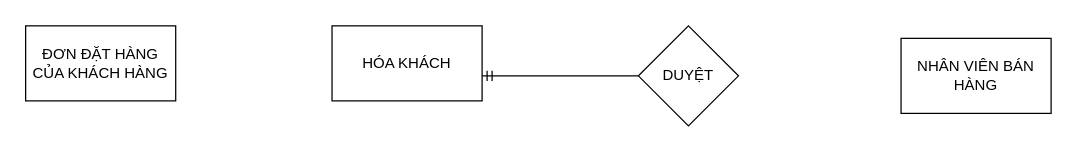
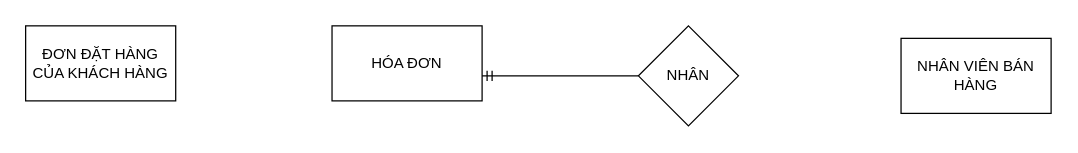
  <mxCell id="0" />
  <mxCell id="1" parent="0" />
  <mxCell id="2" value="ĐƠN ĐẶT HÀNG CỦA KHÁCH HÀNG" style="rounded=0;whiteSpace=wrap;html=1;" vertex="1" parent="1"><mxGeometry x="20" y="20" width="120" height="60" as="geometry" /></mxCell>
- <mxCell id="3" value="HÓA KHÁCH" style="rounded=0;whiteSpace=wrap;html=1;" vertex="1" parent="1"><mxGeometry x="265" y="20" width="120" height="60" as="geometry" /></mxCell>
+ <mxCell id="3" value="HÓA ĐƠN" style="rounded=0;whiteSpace=wrap;html=1;" vertex="1" parent="1"><mxGeometry x="265" y="20" width="120" height="60" as="geometry" /></mxCell>
  <mxCell id="4" value="NHÂN VIÊN BÁN HÀNG" style="rounded=0;whiteSpace=wrap;html=1;" vertex="1" parent="1"><mxGeometry x="720" y="30" width="120" height="60" as="geometry" /></mxCell>
  <mxCell id="5" value="" style="endArrow=none;html=1;rounded=0;startArrow=ERmandOne;startFill=0;" edge="1" parent="1" target="6"><mxGeometry width="50" height="50" relative="1" as="geometry"><mxPoint x="385" y="60" as="sourcePoint" /><mxPoint x="550" y="60" as="targetPoint" /></mxGeometry></mxCell>
- <mxCell id="6" value="DUYỆT&lt;br&gt;" style="rhombus;whiteSpace=wrap;html=1;" vertex="1" parent="1"><mxGeometry x="510" y="20" width="80" height="80" as="geometry" /></mxCell>
+ <mxCell id="6" value="NHÂN&lt;br&gt;" style="rhombus;whiteSpace=wrap;html=1;" vertex="1" parent="1"><mxGeometry x="510" y="20" width="80" height="80" as="geometry" /></mxCell>
